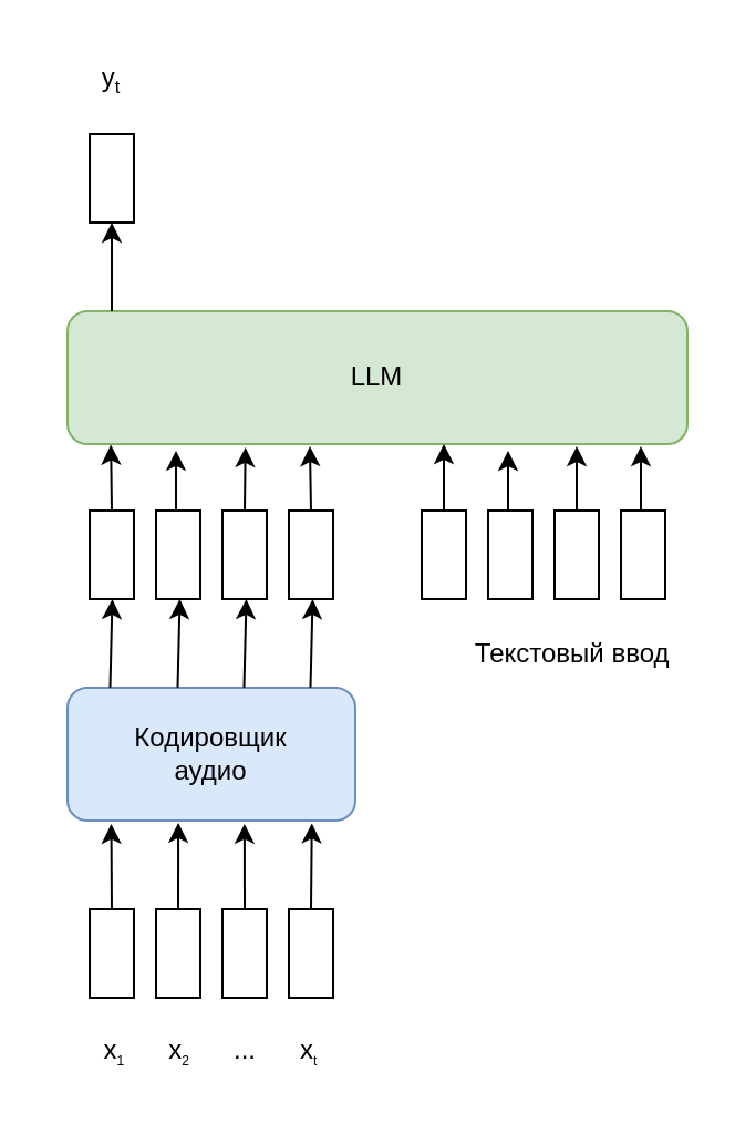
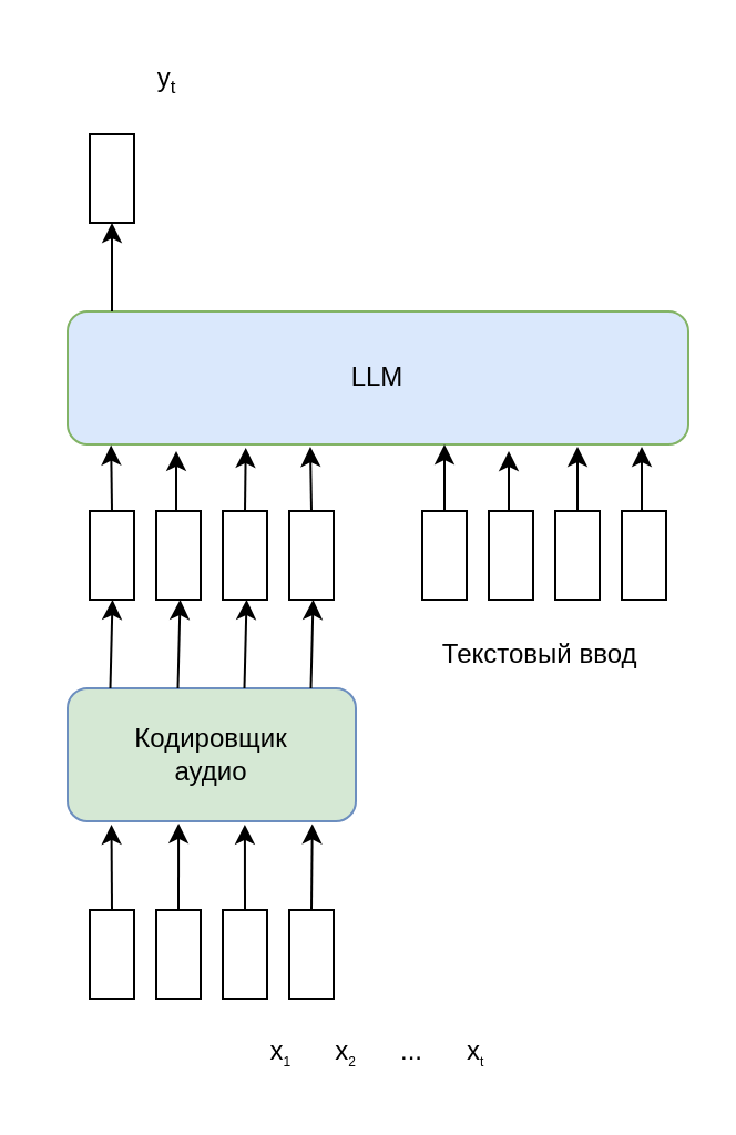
  <mxCell id="0" />
  <mxCell id="1" parent="0" />
  <mxCell id="2" value="" style="rounded=0;whiteSpace=wrap;html=1;" vertex="1" parent="1"><mxGeometry x="40" y="410" width="20" height="40" as="geometry" /></mxCell>
  <mxCell id="3" value="" style="rounded=0;whiteSpace=wrap;html=1;" vertex="1" parent="1"><mxGeometry x="70" y="410" width="20" height="40" as="geometry" /></mxCell>
  <mxCell id="4" value="" style="rounded=0;whiteSpace=wrap;html=1;" vertex="1" parent="1"><mxGeometry x="100" y="410" width="20" height="40" as="geometry" /></mxCell>
  <mxCell id="5" value="" style="rounded=0;whiteSpace=wrap;html=1;" vertex="1" parent="1"><mxGeometry x="130" y="410" width="20" height="40" as="geometry" /></mxCell>
- <mxCell id="6" value="Кодировщик&lt;div&gt;аудио&lt;/div&gt;" style="rounded=1;whiteSpace=wrap;html=1;fillColor=#dae8fc;strokeColor=#6c8ebf;" vertex="1" parent="1"><mxGeometry x="30" y="310" width="130" height="60" as="geometry" /></mxCell>
+ <mxCell id="6" value="Кодировщик&lt;div&gt;аудио&lt;/div&gt;" style="rounded=1;whiteSpace=wrap;html=1;fillColor=#d5e8d4;strokeColor=#6c8ebf;" vertex="1" parent="1"><mxGeometry x="30" y="310" width="130" height="60" as="geometry" /></mxCell>
  <mxCell id="7" style="edgeStyle=orthogonalEdgeStyle;rounded=0;orthogonalLoop=1;jettySize=auto;html=1;exitX=0.5;exitY=0;exitDx=0;exitDy=0;entryX=0.849;entryY=1.02;entryDx=0;entryDy=0;entryPerimeter=0;" edge="1" parent="1" source="5" target="6"><mxGeometry relative="1" as="geometry" /></mxCell>
  <mxCell id="8" style="edgeStyle=orthogonalEdgeStyle;rounded=0;orthogonalLoop=1;jettySize=auto;html=1;exitX=0.5;exitY=0;exitDx=0;exitDy=0;entryX=0.615;entryY=1.024;entryDx=0;entryDy=0;entryPerimeter=0;" edge="1" parent="1" source="4" target="6"><mxGeometry relative="1" as="geometry" /></mxCell>
  <mxCell id="9" style="edgeStyle=orthogonalEdgeStyle;rounded=0;orthogonalLoop=1;jettySize=auto;html=1;exitX=0.5;exitY=0;exitDx=0;exitDy=0;entryX=0.385;entryY=1.016;entryDx=0;entryDy=0;entryPerimeter=0;" edge="1" parent="1" source="3" target="6"><mxGeometry relative="1" as="geometry" /></mxCell>
  <mxCell id="10" style="edgeStyle=orthogonalEdgeStyle;rounded=0;orthogonalLoop=1;jettySize=auto;html=1;exitX=0.5;exitY=0;exitDx=0;exitDy=0;entryX=0.152;entryY=1.024;entryDx=0;entryDy=0;entryPerimeter=0;" edge="1" parent="1" source="2" target="6"><mxGeometry relative="1" as="geometry" /></mxCell>
  <mxCell id="11" value="" style="rounded=0;whiteSpace=wrap;html=1;" vertex="1" parent="1"><mxGeometry x="40" y="230" width="20" height="40" as="geometry" /></mxCell>
  <mxCell id="12" value="" style="rounded=0;whiteSpace=wrap;html=1;" vertex="1" parent="1"><mxGeometry x="70" y="230" width="20" height="40" as="geometry" /></mxCell>
  <mxCell id="13" value="" style="rounded=0;whiteSpace=wrap;html=1;" vertex="1" parent="1"><mxGeometry x="100" y="230" width="20" height="40" as="geometry" /></mxCell>
  <mxCell id="14" value="" style="rounded=0;whiteSpace=wrap;html=1;" vertex="1" parent="1"><mxGeometry x="130" y="230" width="20" height="40" as="geometry" /></mxCell>
- <mxCell id="15" value="x&lt;sub&gt;&lt;font style=&quot;font-size: 6px;&quot;&gt;1&lt;/font&gt;&lt;/sub&gt;&amp;nbsp; &amp;nbsp; &amp;nbsp; x&lt;sub&gt;&lt;font style=&quot;font-size: 6px;&quot;&gt;2&lt;/font&gt;&lt;/sub&gt;&amp;nbsp; &amp;nbsp; &amp;nbsp; ...&amp;nbsp; &amp;nbsp; &amp;nbsp; x&lt;sub style=&quot;&quot;&gt;&lt;font style=&quot;font-size: 6px;&quot;&gt;t&lt;/font&gt;&lt;/sub&gt;" style="text;html=1;align=center;verticalAlign=middle;whiteSpace=wrap;rounded=0;" vertex="1" parent="1"><mxGeometry x="40" y="460" width="110" height="30" as="geometry" /></mxCell>
+ <mxCell id="15" value="x&lt;sub&gt;&lt;font style=&quot;font-size: 6px;&quot;&gt;1&lt;/font&gt;&lt;/sub&gt;&amp;nbsp; &amp;nbsp; &amp;nbsp; x&lt;sub&gt;&lt;font style=&quot;font-size: 6px;&quot;&gt;2&lt;/font&gt;&lt;/sub&gt;&amp;nbsp; &amp;nbsp; &amp;nbsp; ...&amp;nbsp; &amp;nbsp; &amp;nbsp; x&lt;sub style=&quot;&quot;&gt;&lt;font style=&quot;font-size: 6px;&quot;&gt;t&lt;/font&gt;&lt;/sub&gt;" style="text;html=1;align=center;verticalAlign=middle;whiteSpace=wrap;rounded=0;" vertex="1" parent="1"><mxGeometry x="115" y="460" width="110" height="30" as="geometry" /></mxCell>
  <mxCell id="16" value="" style="endArrow=classic;html=1;rounded=0;entryX=0.5;entryY=1;entryDx=0;entryDy=0;exitX=0.149;exitY=0;exitDx=0;exitDy=0;exitPerimeter=0;" edge="1" parent="1"><mxGeometry width="50" height="50" relative="1" as="geometry"><mxPoint x="49.25" y="310" as="sourcePoint" /><mxPoint x="50.25" y="270" as="targetPoint" /></mxGeometry></mxCell>
  <mxCell id="17" value="" style="endArrow=classic;html=1;rounded=0;entryX=0.5;entryY=1;entryDx=0;entryDy=0;exitX=0.149;exitY=0;exitDx=0;exitDy=0;exitPerimeter=0;" edge="1" parent="1"><mxGeometry width="50" height="50" relative="1" as="geometry"><mxPoint x="79.75" y="310" as="sourcePoint" /><mxPoint x="80.75" y="270" as="targetPoint" /></mxGeometry></mxCell>
  <mxCell id="18" value="" style="endArrow=classic;html=1;rounded=0;entryX=0.5;entryY=1;entryDx=0;entryDy=0;exitX=0.149;exitY=0;exitDx=0;exitDy=0;exitPerimeter=0;" edge="1" parent="1"><mxGeometry width="50" height="50" relative="1" as="geometry"><mxPoint x="109.75" y="310" as="sourcePoint" /><mxPoint x="110.75" y="270" as="targetPoint" /></mxGeometry></mxCell>
  <mxCell id="19" value="" style="endArrow=classic;html=1;rounded=0;entryX=0.5;entryY=1;entryDx=0;entryDy=0;exitX=0.149;exitY=0;exitDx=0;exitDy=0;exitPerimeter=0;" edge="1" parent="1"><mxGeometry width="50" height="50" relative="1" as="geometry"><mxPoint x="139.75" y="310" as="sourcePoint" /><mxPoint x="140.75" y="270" as="targetPoint" /></mxGeometry></mxCell>
- <mxCell id="20" value="LLM" style="rounded=1;whiteSpace=wrap;html=1;fillColor=#d5e8d4;strokeColor=#82b366;" vertex="1" parent="1"><mxGeometry x="30" y="140" width="280" height="60" as="geometry" /></mxCell>
+ <mxCell id="20" value="LLM" style="rounded=1;whiteSpace=wrap;html=1;fillColor=#dae8fc;strokeColor=#82b366;" vertex="1" parent="1"><mxGeometry x="30" y="140" width="280" height="60" as="geometry" /></mxCell>
  <mxCell id="21" style="edgeStyle=orthogonalEdgeStyle;rounded=0;orthogonalLoop=1;jettySize=auto;html=1;exitX=0.5;exitY=0;exitDx=0;exitDy=0;entryX=0.07;entryY=1.005;entryDx=0;entryDy=0;entryPerimeter=0;" edge="1" parent="1" source="11" target="20"><mxGeometry relative="1" as="geometry" /></mxCell>
  <mxCell id="22" style="edgeStyle=orthogonalEdgeStyle;rounded=0;orthogonalLoop=1;jettySize=auto;html=1;exitX=0.5;exitY=0;exitDx=0;exitDy=0;entryX=0.287;entryY=1.024;entryDx=0;entryDy=0;entryPerimeter=0;" edge="1" parent="1" source="13" target="20"><mxGeometry relative="1" as="geometry" /></mxCell>
  <mxCell id="23" style="edgeStyle=orthogonalEdgeStyle;rounded=0;orthogonalLoop=1;jettySize=auto;html=1;exitX=0.5;exitY=0;exitDx=0;exitDy=0;entryX=0.391;entryY=1.017;entryDx=0;entryDy=0;entryPerimeter=0;" edge="1" parent="1" source="14" target="20"><mxGeometry relative="1" as="geometry" /></mxCell>
  <mxCell id="24" style="edgeStyle=orthogonalEdgeStyle;rounded=0;orthogonalLoop=1;jettySize=auto;html=1;exitX=0.5;exitY=0;exitDx=0;exitDy=0;entryX=0.175;entryY=1.049;entryDx=0;entryDy=0;entryPerimeter=0;" edge="1" parent="1" source="12" target="20"><mxGeometry relative="1" as="geometry" /></mxCell>
  <mxCell id="25" value="" style="rounded=0;whiteSpace=wrap;html=1;" vertex="1" parent="1"><mxGeometry x="190" y="230" width="20" height="40" as="geometry" /></mxCell>
  <mxCell id="26" value="" style="rounded=0;whiteSpace=wrap;html=1;" vertex="1" parent="1"><mxGeometry x="220" y="230" width="20" height="40" as="geometry" /></mxCell>
  <mxCell id="27" value="" style="rounded=0;whiteSpace=wrap;html=1;" vertex="1" parent="1"><mxGeometry x="250" y="230" width="20" height="40" as="geometry" /></mxCell>
  <mxCell id="28" value="" style="rounded=0;whiteSpace=wrap;html=1;" vertex="1" parent="1"><mxGeometry x="280" y="230" width="20" height="40" as="geometry" /></mxCell>
  <mxCell id="29" style="edgeStyle=orthogonalEdgeStyle;rounded=0;orthogonalLoop=1;jettySize=auto;html=1;exitX=0.5;exitY=0;exitDx=0;exitDy=0;entryX=0.07;entryY=1.005;entryDx=0;entryDy=0;entryPerimeter=0;" edge="1" parent="1" source="25"><mxGeometry relative="1" as="geometry"><mxPoint x="200" y="200" as="targetPoint" /></mxGeometry></mxCell>
  <mxCell id="30" style="edgeStyle=orthogonalEdgeStyle;rounded=0;orthogonalLoop=1;jettySize=auto;html=1;exitX=0.5;exitY=0;exitDx=0;exitDy=0;entryX=0.287;entryY=1.024;entryDx=0;entryDy=0;entryPerimeter=0;" edge="1" parent="1" source="27"><mxGeometry relative="1" as="geometry"><mxPoint x="260" y="201" as="targetPoint" /></mxGeometry></mxCell>
  <mxCell id="31" style="edgeStyle=orthogonalEdgeStyle;rounded=0;orthogonalLoop=1;jettySize=auto;html=1;exitX=0.5;exitY=0;exitDx=0;exitDy=0;entryX=0.391;entryY=1.017;entryDx=0;entryDy=0;entryPerimeter=0;" edge="1" parent="1" source="28"><mxGeometry relative="1" as="geometry"><mxPoint x="289" y="201" as="targetPoint" /></mxGeometry></mxCell>
  <mxCell id="32" style="edgeStyle=orthogonalEdgeStyle;rounded=0;orthogonalLoop=1;jettySize=auto;html=1;exitX=0.5;exitY=0;exitDx=0;exitDy=0;entryX=0.175;entryY=1.049;entryDx=0;entryDy=0;entryPerimeter=0;" edge="1" parent="1" source="26"><mxGeometry relative="1" as="geometry"><mxPoint x="229" y="203" as="targetPoint" /></mxGeometry></mxCell>
- <mxCell id="33" value="Текстовый ввод&amp;nbsp;" style="text;html=1;align=center;verticalAlign=middle;whiteSpace=wrap;rounded=0;" vertex="1" parent="1"><mxGeometry x="205" y="280" width="110" height="30" as="geometry" /></mxCell>
+ <mxCell id="33" value="Текстовый ввод&amp;nbsp;" style="text;html=1;align=center;verticalAlign=middle;whiteSpace=wrap;rounded=0;" vertex="1" parent="1"><mxGeometry x="190" y="280" width="110" height="30" as="geometry" /></mxCell>
  <mxCell id="34" value="" style="rounded=0;whiteSpace=wrap;html=1;" vertex="1" parent="1"><mxGeometry x="40" y="60" width="20" height="40" as="geometry" /></mxCell>
  <mxCell id="35" value="" style="endArrow=classic;html=1;rounded=0;entryX=0.5;entryY=1;entryDx=0;entryDy=0;" edge="1" parent="1" target="34"><mxGeometry width="50" height="50" relative="1" as="geometry"><mxPoint x="50" y="140" as="sourcePoint" /><mxPoint x="100" y="90" as="targetPoint" /></mxGeometry></mxCell>
- <mxCell id="36" value="y&lt;font size=&quot;1&quot;&gt;&lt;sub&gt;t&lt;/sub&gt;&lt;/font&gt;" style="text;html=1;align=center;verticalAlign=middle;whiteSpace=wrap;rounded=0;" vertex="1" parent="1"><mxGeometry x="20" y="20" width="60" height="30" as="geometry" /></mxCell>
+ <mxCell id="36" value="y&lt;font size=&quot;1&quot;&gt;&lt;sub&gt;t&lt;/sub&gt;&lt;/font&gt;" style="text;html=1;align=center;verticalAlign=middle;whiteSpace=wrap;rounded=0;" vertex="1" parent="1"><mxGeometry x="45" y="20" width="60" height="30" as="geometry" /></mxCell>
